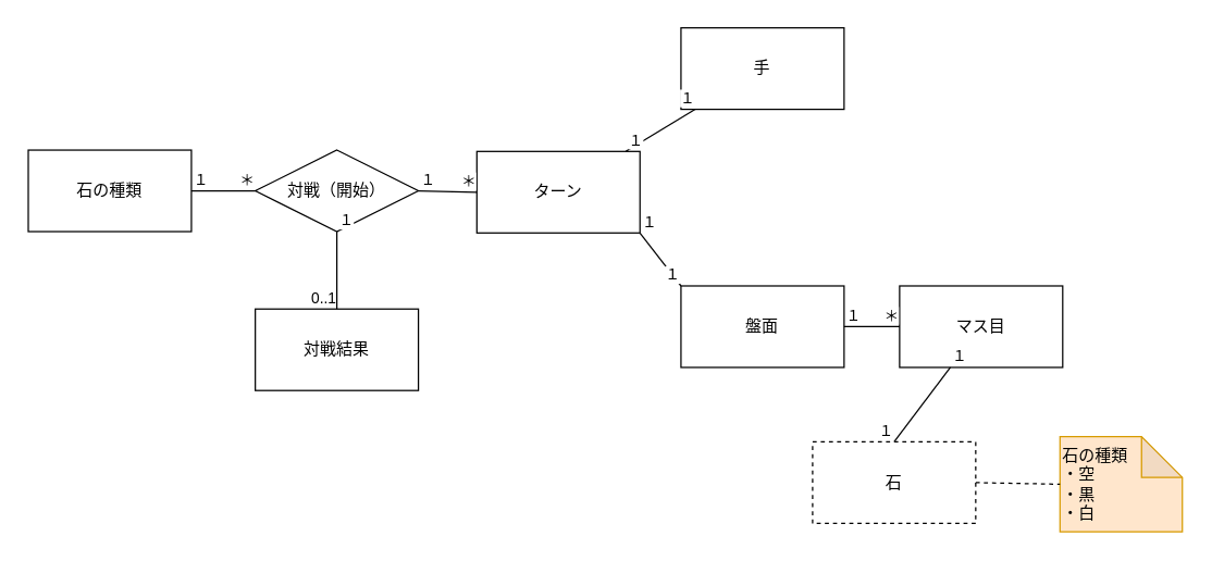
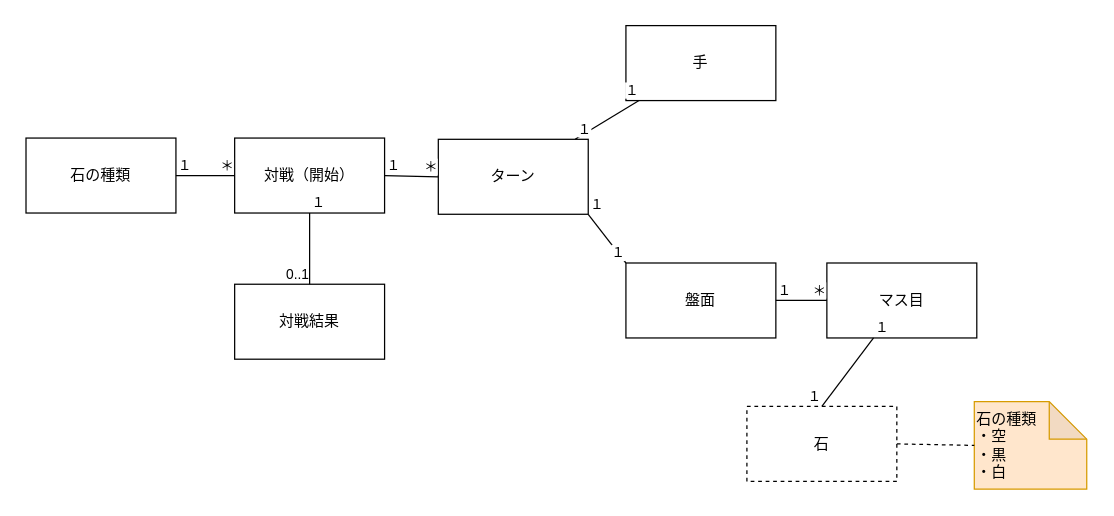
  <mxCell id="0" />
  <mxCell id="1" parent="0" />
- <mxCell id="2" value="対戦（開始）" style="rhombus;whiteSpace=wrap;html=1;" vertex="1" parent="1"><mxGeometry x="187" y="110" width="120" height="60" as="geometry" /></mxCell>
+ <mxCell id="2" value="対戦（開始）" style="rounded=0;whiteSpace=wrap;html=1;" vertex="1" parent="1"><mxGeometry x="187" y="110" width="120" height="60" as="geometry" /></mxCell>
  <mxCell id="3" value="盤面" style="rounded=0;whiteSpace=wrap;html=1;" vertex="1" parent="1"><mxGeometry x="500.17" y="210" width="120" height="60" as="geometry" /></mxCell>
  <mxCell id="4" value="石" style="rounded=0;whiteSpace=wrap;html=1;dashed=1;" vertex="1" parent="1"><mxGeometry x="597" y="324.8" width="120" height="60" as="geometry" /></mxCell>
  <mxCell id="5" value="対戦結果" style="rounded=0;whiteSpace=wrap;html=1;" vertex="1" parent="1"><mxGeometry x="187" y="227" width="120" height="60" as="geometry" /></mxCell>
  <mxCell id="6" value="石の種類" style="rounded=0;whiteSpace=wrap;html=1;" vertex="1" parent="1"><mxGeometry x="20" y="110" width="120" height="60" as="geometry" /></mxCell>
  <mxCell id="7" value="&lt;font color=&quot;#000000&quot;&gt;石の種類&lt;br&gt;・空&lt;br&gt;・黒&lt;br&gt;・白&lt;br&gt;&lt;/font&gt;" style="shape=note;whiteSpace=wrap;html=1;backgroundOutline=1;darkOpacity=0.05;fillColor=#ffe6cc;strokeColor=#d79b00;align=left;" vertex="1" parent="1"><mxGeometry x="779" y="321" width="90" height="70" as="geometry" /></mxCell>
  <mxCell id="8" value="" style="endArrow=none;dashed=1;html=1;entryX=0;entryY=0.5;entryDx=0;entryDy=0;entryPerimeter=0;exitX=1;exitY=0.5;exitDx=0;exitDy=0;" edge="1" parent="1" source="4" target="7"><mxGeometry width="50" height="50" relative="1" as="geometry"><mxPoint x="39" y="471" as="sourcePoint" /><mxPoint x="89" y="421" as="targetPoint" /></mxGeometry></mxCell>
  <mxCell id="9" value="" style="endArrow=none;html=1;exitX=1;exitY=0.5;exitDx=0;exitDy=0;entryX=0;entryY=0.5;entryDx=0;entryDy=0;" edge="1" parent="1" source="6" target="2"><mxGeometry relative="1" as="geometry"><mxPoint x="177" y="230" as="sourcePoint" /><mxPoint x="337" y="230" as="targetPoint" /></mxGeometry></mxCell>
  <mxCell id="10" value="１" style="edgeLabel;resizable=0;html=1;align=left;verticalAlign=bottom;" connectable="0" vertex="1" parent="9"><mxGeometry x="-1" relative="1" as="geometry" /></mxCell>
  <mxCell id="11" value="＊" style="edgeLabel;resizable=0;html=1;align=right;verticalAlign=bottom;" connectable="0" vertex="1" parent="9"><mxGeometry x="1" relative="1" as="geometry" /></mxCell>
  <mxCell id="12" value="" style="endArrow=none;html=1;exitX=0.5;exitY=1;exitDx=0;exitDy=0;" edge="1" parent="1" source="2" target="5"><mxGeometry relative="1" as="geometry"><mxPoint x="57" y="200" as="sourcePoint" /><mxPoint x="197" y="150" as="targetPoint" /></mxGeometry></mxCell>
  <mxCell id="13" value="１" style="edgeLabel;resizable=0;html=1;align=left;verticalAlign=bottom;" connectable="0" vertex="1" parent="12"><mxGeometry x="-1" relative="1" as="geometry" /></mxCell>
  <mxCell id="14" value="0..1" style="edgeLabel;resizable=0;html=1;align=right;verticalAlign=bottom;" connectable="0" vertex="1" parent="12"><mxGeometry x="1" relative="1" as="geometry" /></mxCell>
  <mxCell id="15" value="ターン" style="rounded=0;whiteSpace=wrap;html=1;" vertex="1" parent="1"><mxGeometry x="350" y="111" width="120" height="60" as="geometry" /></mxCell>
  <mxCell id="16" value="" style="endArrow=none;html=1;exitX=1;exitY=0.5;exitDx=0;exitDy=0;entryX=0;entryY=0.5;entryDx=0;entryDy=0;" edge="1" parent="1" source="2" target="15"><mxGeometry relative="1" as="geometry"><mxPoint x="57" y="200" as="sourcePoint" /><mxPoint x="197" y="150" as="targetPoint" /></mxGeometry></mxCell>
  <mxCell id="17" value="１" style="edgeLabel;resizable=0;html=1;align=left;verticalAlign=bottom;" connectable="0" vertex="1" parent="16"><mxGeometry x="-1" relative="1" as="geometry" /></mxCell>
  <mxCell id="18" value="＊" style="edgeLabel;resizable=0;html=1;align=right;verticalAlign=bottom;" connectable="0" vertex="1" parent="16"><mxGeometry x="1" relative="1" as="geometry" /></mxCell>
  <mxCell id="19" value="" style="endArrow=none;html=1;exitX=1;exitY=1;exitDx=0;exitDy=0;entryX=0;entryY=0;entryDx=0;entryDy=0;" edge="1" parent="1" source="15" target="3"><mxGeometry relative="1" as="geometry"><mxPoint x="280" y="151" as="sourcePoint" /><mxPoint x="360" y="151" as="targetPoint" /></mxGeometry></mxCell>
  <mxCell id="20" value="１" style="edgeLabel;resizable=0;html=1;align=left;verticalAlign=bottom;" connectable="0" vertex="1" parent="19"><mxGeometry x="-1" relative="1" as="geometry" /></mxCell>
  <mxCell id="21" value="１" style="edgeLabel;resizable=0;html=1;align=right;verticalAlign=bottom;" connectable="0" vertex="1" parent="19"><mxGeometry x="1" relative="1" as="geometry" /></mxCell>
  <mxCell id="22" value="マス目" style="rounded=0;whiteSpace=wrap;html=1;" vertex="1" parent="1"><mxGeometry x="661" y="210" width="120" height="60" as="geometry" /></mxCell>
  <mxCell id="23" value="" style="endArrow=none;html=1;exitX=1;exitY=0.5;exitDx=0;exitDy=0;entryX=0;entryY=0.5;entryDx=0;entryDy=0;" edge="1" parent="1" source="3" target="22"><mxGeometry relative="1" as="geometry"><mxPoint x="570.17" y="170" as="sourcePoint" /><mxPoint x="630.17" y="170" as="targetPoint" /></mxGeometry></mxCell>
  <mxCell id="24" value="１" style="edgeLabel;resizable=0;html=1;align=left;verticalAlign=bottom;" connectable="0" vertex="1" parent="23"><mxGeometry x="-1" relative="1" as="geometry" /></mxCell>
  <mxCell id="25" value="＊" style="edgeLabel;resizable=0;html=1;align=right;verticalAlign=bottom;" connectable="0" vertex="1" parent="23"><mxGeometry x="1" relative="1" as="geometry" /></mxCell>
  <mxCell id="26" value="" style="endArrow=none;html=1;entryX=0.5;entryY=0;entryDx=0;entryDy=0;" edge="1" parent="1" source="22" target="4"><mxGeometry relative="1" as="geometry"><mxPoint x="511" y="320" as="sourcePoint" /><mxPoint x="571" y="320" as="targetPoint" /></mxGeometry></mxCell>
  <mxCell id="27" value="１" style="edgeLabel;resizable=0;html=1;align=left;verticalAlign=bottom;" connectable="0" vertex="1" parent="26"><mxGeometry x="-1" relative="1" as="geometry" /></mxCell>
  <mxCell id="28" value="１" style="edgeLabel;resizable=0;html=1;align=right;verticalAlign=bottom;" connectable="0" vertex="1" parent="26"><mxGeometry x="1" relative="1" as="geometry" /></mxCell>
  <mxCell id="29" value="手" style="rounded=0;whiteSpace=wrap;html=1;" vertex="1" parent="1"><mxGeometry x="500.17" y="20" width="120" height="60" as="geometry" /></mxCell>
  <mxCell id="30" value="" style="endArrow=none;html=1;" edge="1" parent="1" source="15" target="29"><mxGeometry relative="1" as="geometry"><mxPoint x="480" y="151" as="sourcePoint" /><mxPoint x="540" y="151" as="targetPoint" /></mxGeometry></mxCell>
  <mxCell id="31" value="１" style="edgeLabel;resizable=0;html=1;align=left;verticalAlign=bottom;" connectable="0" vertex="1" parent="30"><mxGeometry x="-1" relative="1" as="geometry" /></mxCell>
  <mxCell id="32" value="１" style="edgeLabel;resizable=0;html=1;align=right;verticalAlign=bottom;" connectable="0" vertex="1" parent="30"><mxGeometry x="1" relative="1" as="geometry" /></mxCell>
